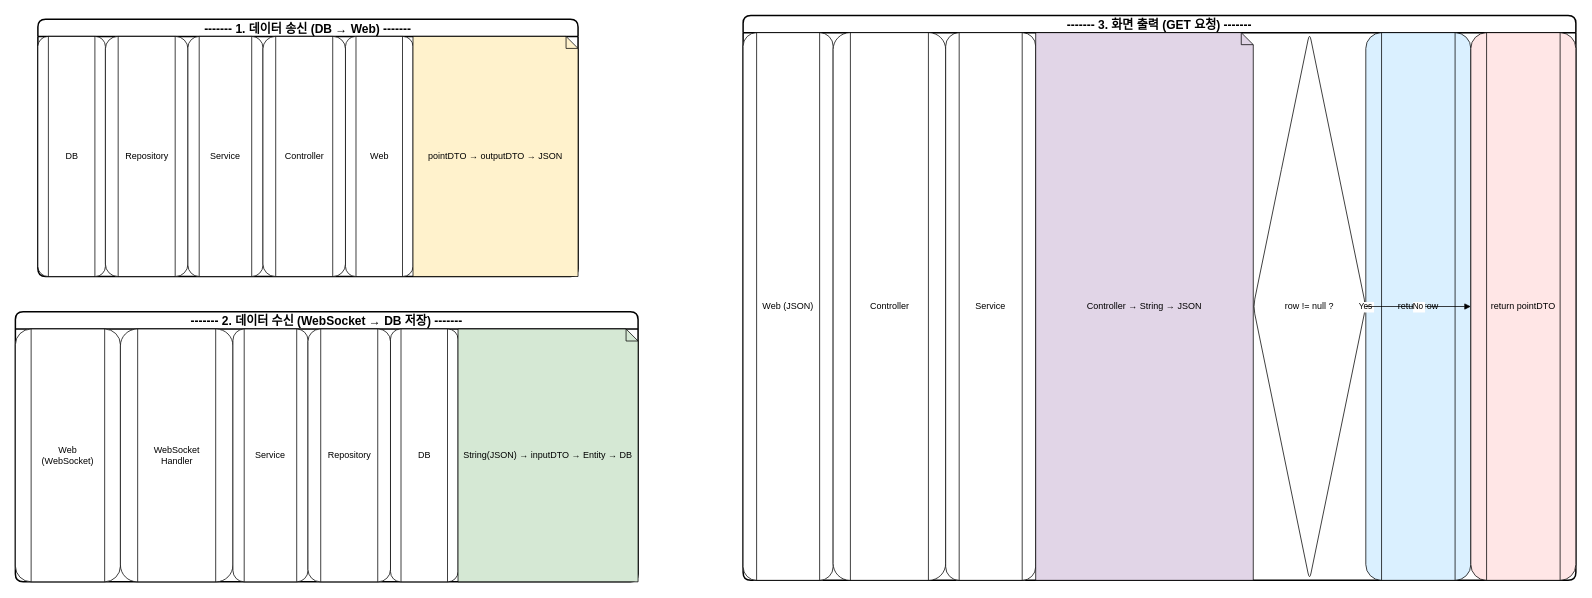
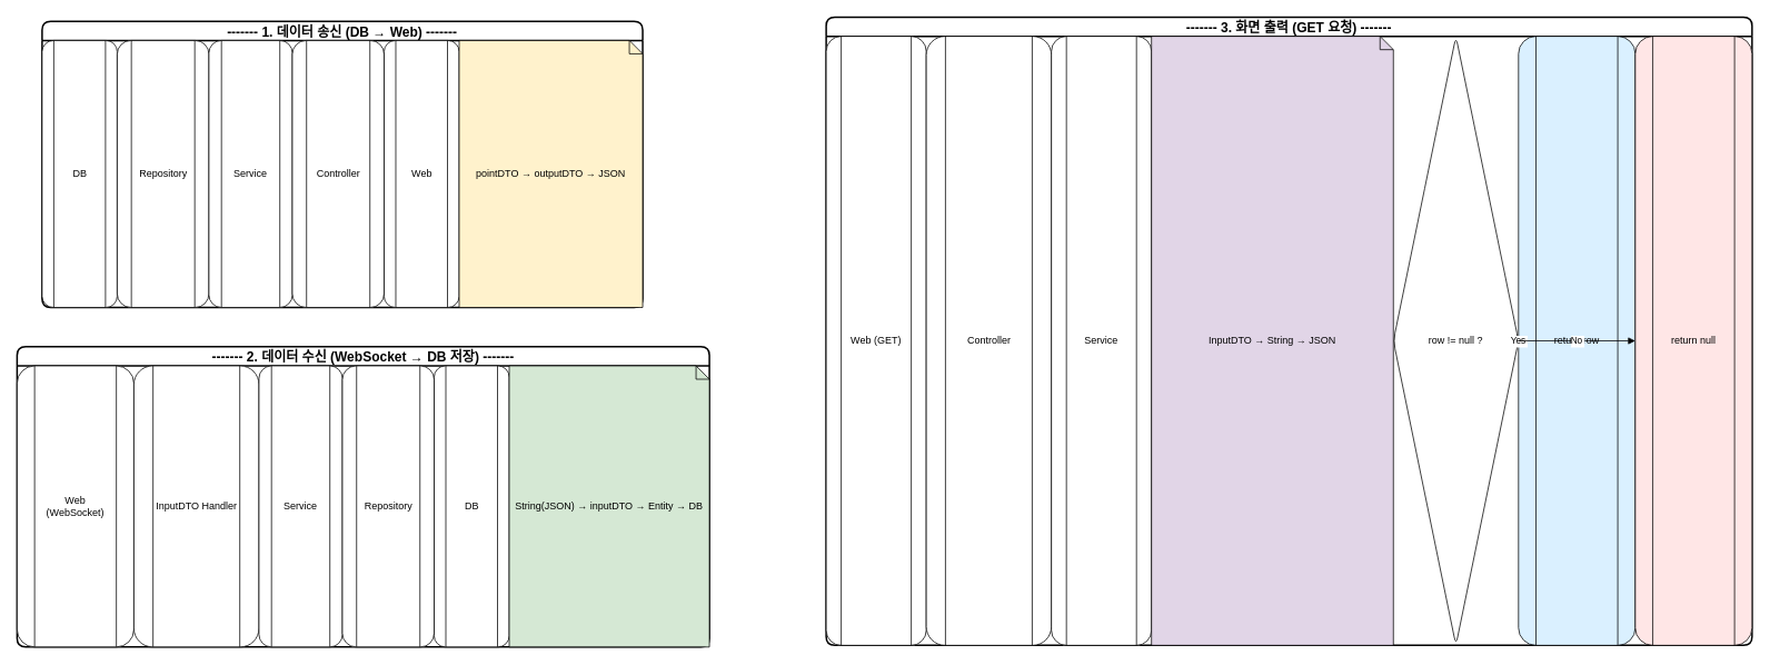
  <mxCell id="0" />
  <mxCell id="1" parent="0" />
  <mxCell id="2" value="------- 1. 데이터 송신 (DB → Web) -------" style="swimlane;fontSize=16;fontStyle=1;horizontal=1;childLayout=stackLayout;rounded=1;strokeWidth=2;" vertex="1" parent="1"><mxGeometry x="50" y="25" width="720" height="343" as="geometry" /></mxCell>
  <mxCell id="3" value="DB" style="shape=process;rounded=1;whiteSpace=wrap;html=1;" vertex="1" parent="2"><mxGeometry y="23" width="90" height="320" as="geometry" /></mxCell>
  <mxCell id="4" value="Repository" style="shape=process;rounded=1;whiteSpace=wrap;html=1;" vertex="1" parent="2"><mxGeometry x="90" y="23" width="110" height="320" as="geometry" /></mxCell>
  <mxCell id="5" value="Service" style="shape=process;rounded=1;whiteSpace=wrap;html=1;" vertex="1" parent="2"><mxGeometry x="200" y="23" width="100" height="320" as="geometry" /></mxCell>
  <mxCell id="6" value="Controller" style="shape=process;rounded=1;whiteSpace=wrap;html=1;" vertex="1" parent="2"><mxGeometry x="300" y="23" width="110" height="320" as="geometry" /></mxCell>
  <mxCell id="7" value="Web" style="shape=process;rounded=1;whiteSpace=wrap;html=1;" vertex="1" parent="2"><mxGeometry x="410" y="23" width="90" height="320" as="geometry" /></mxCell>
  <mxCell id="8" style="endArrow=block;rounded=1;" edge="1" parent="2" source="3" target="4"><mxGeometry relative="1" as="geometry" /></mxCell>
  <mxCell id="9" style="endArrow=block;rounded=1;" edge="1" parent="2" source="4" target="5"><mxGeometry relative="1" as="geometry" /></mxCell>
  <mxCell id="10" style="endArrow=block;rounded=1;" edge="1" parent="2" source="5" target="6"><mxGeometry relative="1" as="geometry" /></mxCell>
  <mxCell id="11" style="endArrow=block;rounded=1;" edge="1" parent="2" source="6" target="7"><mxGeometry relative="1" as="geometry" /></mxCell>
  <mxCell id="12" value="pointDTO → outputDTO → JSON" style="shape=note;whiteSpace=wrap;html=1;size=16;fillColor=#fff2cc;" vertex="1" parent="2"><mxGeometry x="500" y="23" width="220" height="320" as="geometry" /></mxCell>
  <mxCell id="13" value="------- 2. 데이터 수신 (WebSocket → DB 저장) -------" style="swimlane;fontSize=16;fontStyle=1;horizontal=1;childLayout=stackLayout;rounded=1;strokeWidth=2;" vertex="1" parent="1"><mxGeometry x="20" y="415" width="830" height="360" as="geometry" /></mxCell>
  <mxCell id="14" value="Web (WebSocket)" style="shape=process;rounded=1;whiteSpace=wrap;html=1;" vertex="1" parent="13"><mxGeometry y="23" width="140" height="337" as="geometry" /></mxCell>
- <mxCell id="15" value="WebSocket Handler" style="shape=process;rounded=1;whiteSpace=wrap;html=1;" vertex="1" parent="13"><mxGeometry x="140" y="23" width="150" height="337" as="geometry" /></mxCell>
+ <mxCell id="15" value="InputDTO Handler" style="shape=process;rounded=1;whiteSpace=wrap;html=1;" vertex="1" parent="13"><mxGeometry x="140" y="23" width="150" height="337" as="geometry" /></mxCell>
  <mxCell id="16" value="Service" style="shape=process;rounded=1;whiteSpace=wrap;html=1;" vertex="1" parent="13"><mxGeometry x="290" y="23" width="100" height="337" as="geometry" /></mxCell>
  <mxCell id="17" value="Repository" style="shape=process;rounded=1;whiteSpace=wrap;html=1;" vertex="1" parent="13"><mxGeometry x="390" y="23" width="110" height="337" as="geometry" /></mxCell>
  <mxCell id="18" value="DB" style="shape=process;rounded=1;whiteSpace=wrap;html=1;" vertex="1" parent="13"><mxGeometry x="500" y="23" width="90" height="337" as="geometry" /></mxCell>
  <mxCell id="19" style="endArrow=block;rounded=1;" edge="1" parent="13" source="14" target="15"><mxGeometry relative="1" as="geometry" /></mxCell>
  <mxCell id="20" style="endArrow=block;rounded=1;" edge="1" parent="13" source="15" target="16"><mxGeometry relative="1" as="geometry"><mxPoint x="310" y="85" as="targetPoint" /></mxGeometry></mxCell>
  <mxCell id="21" style="endArrow=block;rounded=1;" edge="1" parent="13" source="16" target="17"><mxGeometry relative="1" as="geometry" /></mxCell>
  <mxCell id="22" style="endArrow=block;rounded=1;" edge="1" parent="13" source="17" target="18"><mxGeometry relative="1" as="geometry" /></mxCell>
  <mxCell id="23" value="String(JSON) → inputDTO → Entity → DB" style="shape=note;whiteSpace=wrap;html=1;size=16;fillColor=#d5e8d4;" vertex="1" parent="13"><mxGeometry x="590" y="23" width="240" height="337" as="geometry" /></mxCell>
  <mxCell id="24" value="------- 3. 화면 출력 (GET 요청) -------" style="swimlane;fontSize=16;fontStyle=1;horizontal=1;childLayout=stackLayout;rounded=1;strokeWidth=2;" vertex="1" parent="1"><mxGeometry x="990" y="20" width="1110" height="753" as="geometry" /></mxCell>
- <mxCell id="25" value="Web (JSON)" style="shape=process;rounded=1;whiteSpace=wrap;html=1;" vertex="1" parent="24"><mxGeometry y="23" width="120" height="730" as="geometry" /></mxCell>
+ <mxCell id="25" value="Web (GET)" style="shape=process;rounded=1;whiteSpace=wrap;html=1;" vertex="1" parent="24"><mxGeometry y="23" width="120" height="730" as="geometry" /></mxCell>
  <mxCell id="26" value="Controller" style="shape=process;rounded=1;whiteSpace=wrap;html=1;" vertex="1" parent="24"><mxGeometry x="120" y="23" width="150" height="730" as="geometry" /></mxCell>
  <mxCell id="27" value="Service" style="shape=process;rounded=1;whiteSpace=wrap;html=1;" vertex="1" parent="24"><mxGeometry x="270" y="23" width="120" height="730" as="geometry" /></mxCell>
- <mxCell id="28" value="Controller → String → JSON" style="shape=note;whiteSpace=wrap;html=1;size=16;fillColor=#e1d5e7;" vertex="1" parent="24"><mxGeometry x="390" y="23" width="290" height="730" as="geometry" /></mxCell>
+ <mxCell id="28" value="InputDTO → String → JSON" style="shape=note;whiteSpace=wrap;html=1;size=16;fillColor=#e1d5e7;" vertex="1" parent="24"><mxGeometry x="390" y="23" width="290" height="730" as="geometry" /></mxCell>
  <mxCell id="29" value="row != null ?" style="shape=rhombus;whiteSpace=wrap;html=1;rounded=1;" vertex="1" parent="24"><mxGeometry x="680" y="23" width="150" height="730" as="geometry" /></mxCell>
  <mxCell id="30" value="return row" style="shape=process;rounded=1;whiteSpace=wrap;html=1;fillColor=#daf0ff;" vertex="1" parent="24"><mxGeometry x="830" y="23" width="140" height="730" as="geometry" /></mxCell>
- <mxCell id="31" value="return pointDTO" style="shape=process;rounded=1;whiteSpace=wrap;html=1;fillColor=#ffe6e6;" vertex="1" parent="24"><mxGeometry x="970" y="23" width="140" height="730" as="geometry" /></mxCell>
+ <mxCell id="31" value="return null" style="shape=process;rounded=1;whiteSpace=wrap;html=1;fillColor=#ffe6e6;" vertex="1" parent="24"><mxGeometry x="970" y="23" width="140" height="730" as="geometry" /></mxCell>
  <mxCell id="32" style="endArrow=block;rounded=1;" edge="1" parent="24" source="25" target="26"><mxGeometry relative="1" as="geometry" /></mxCell>
  <mxCell id="33" style="endArrow=block;rounded=1;" edge="1" parent="24" source="26" target="27"><mxGeometry relative="1" as="geometry" /></mxCell>
  <mxCell id="34" style="endArrow=open;dashed=1;rounded=1;" edge="1" parent="24" source="27" target="28"><mxGeometry relative="1" as="geometry" /></mxCell>
  <mxCell id="35" style="endArrow=block;rounded=1;dashed=1;" edge="1" parent="24" source="28" target="29"><mxGeometry relative="1" as="geometry" /></mxCell>
  <mxCell id="36" value="Yes" style="endArrow=block;rounded=1;edgeStyle=elbowEdgeStyle;dashed=1;" edge="1" parent="24" source="29" target="30"><mxGeometry relative="1" as="geometry"><mxPoint x="200" y="305" as="sourcePoint" /></mxGeometry></mxCell>
  <mxCell id="37" value="No" style="endArrow=block;rounded=1;edgeStyle=elbowEdgeStyle;" edge="1" parent="24" source="29" target="31"><mxGeometry relative="1" as="geometry"><mxPoint x="470" y="305" as="sourcePoint" /></mxGeometry></mxCell>
